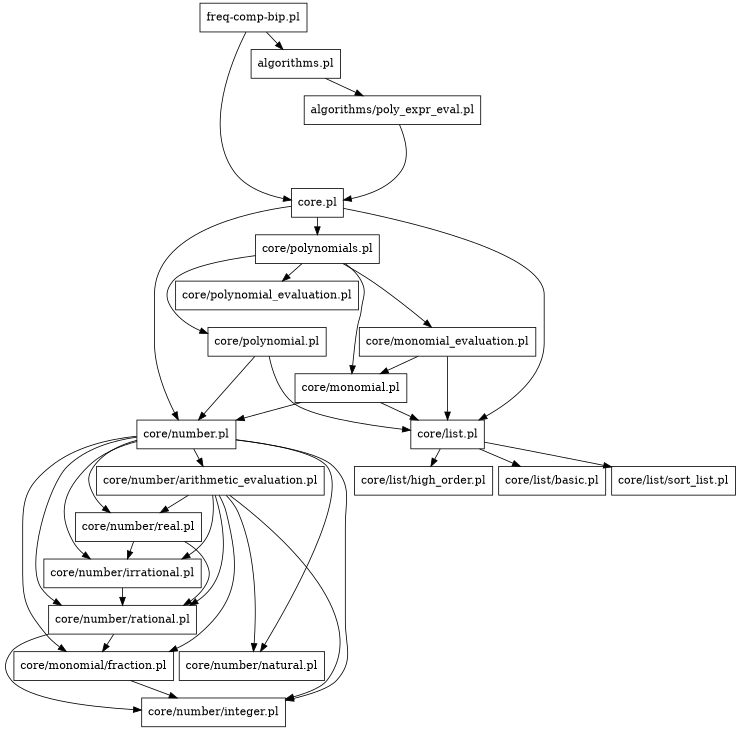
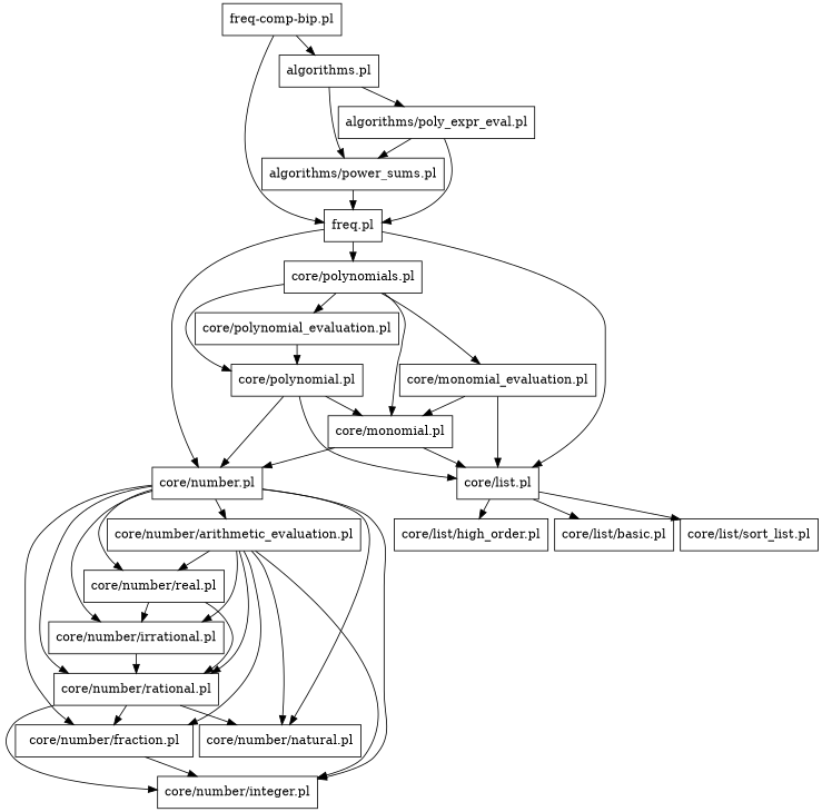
  digraph {
    nodesep=0.1
    ranksep=0.3
    node [shape=rectangle]
    "core/polynomial_evaluation.pl"
    "core/polynomial.pl"
    "core/list.pl"
    "core/list/sort_list.pl"
    "core/list/high_order.pl"
    "core/list/basic.pl"
    "core/monomial.pl"
    "core/number.pl"
    "core/number/irrational.pl"
    "core/number/rational.pl"
-   "core/number/fraction.pl" [label="core/monomial/fraction.pl"]
+   "core/number/fraction.pl"
    "core/number/integer.pl"
    "core/number/natural.pl"
    "core/number/real.pl"
    "core/number/arithmetic_evaluation.pl"
    "freq-comp-bip.pl"
-   "core.pl"
+   "core.pl" [label="freq.pl"]
    "algorithms.pl"
    "core/polynomials.pl"
    "algorithms/poly_expr_eval.pl"
+   "algorithms/power_sums.pl"
    "core/monomial_evaluation.pl"
+   "core/polynomial_evaluation.pl" -> "core/polynomial.pl"
    "core/polynomial.pl" -> "core/list.pl"
+   "core/polynomial.pl" -> "core/monomial.pl"
    "core/polynomial.pl" -> "core/number.pl"
    "core/list.pl" -> "core/list/sort_list.pl"
    "core/list.pl" -> "core/list/high_order.pl"
    "core/list.pl" -> "core/list/basic.pl"
    "core/monomial.pl" -> "core/list.pl"
    "core/monomial.pl" -> "core/number.pl"
    "core/number.pl" -> "core/number/irrational.pl"
    "core/number.pl" -> "core/number/rational.pl"
    "core/number.pl" -> "core/number/fraction.pl"
    "core/number.pl" -> "core/number/integer.pl"
    "core/number.pl" -> "core/number/natural.pl"
    "core/number.pl" -> "core/number/real.pl"
    "core/number.pl" -> "core/number/arithmetic_evaluation.pl"
    "core/number/irrational.pl" -> "core/number/rational.pl"
    "core/number/rational.pl" -> "core/number/fraction.pl"
    "core/number/rational.pl" -> "core/number/integer.pl"
+   "core/number/rational.pl" -> "core/number/natural.pl"
    "core/number/fraction.pl" -> "core/number/integer.pl"
    "core/number/real.pl" -> "core/number/irrational.pl"
    "core/number/real.pl" -> "core/number/rational.pl"
    "core/number/arithmetic_evaluation.pl" -> "core/number/irrational.pl"
    "core/number/arithmetic_evaluation.pl" -> "core/number/rational.pl"
    "core/number/arithmetic_evaluation.pl" -> "core/number/fraction.pl"
    "core/number/arithmetic_evaluation.pl" -> "core/number/integer.pl"
    "core/number/arithmetic_evaluation.pl" -> "core/number/natural.pl"
    "core/number/arithmetic_evaluation.pl" -> "core/number/real.pl"
    "freq-comp-bip.pl" -> "core.pl"
    "freq-comp-bip.pl" -> "algorithms.pl"
    "core.pl" -> "core/list.pl"
    "core.pl" -> "core/number.pl"
    "core.pl" -> "core/polynomials.pl"
    "algorithms.pl" -> "algorithms/poly_expr_eval.pl"
+   "algorithms.pl" -> "algorithms/power_sums.pl"
    "core/polynomials.pl" -> "core/polynomial_evaluation.pl"
    "core/polynomials.pl" -> "core/polynomial.pl"
    "core/polynomials.pl" -> "core/monomial.pl"
    "core/polynomials.pl" -> "core/monomial_evaluation.pl"
    "algorithms/poly_expr_eval.pl" -> "core.pl"
+   "algorithms/poly_expr_eval.pl" -> "algorithms/power_sums.pl"
+   "algorithms/power_sums.pl" -> "core.pl"
    "core/monomial_evaluation.pl" -> "core/list.pl"
    "core/monomial_evaluation.pl" -> "core/monomial.pl"
  }
